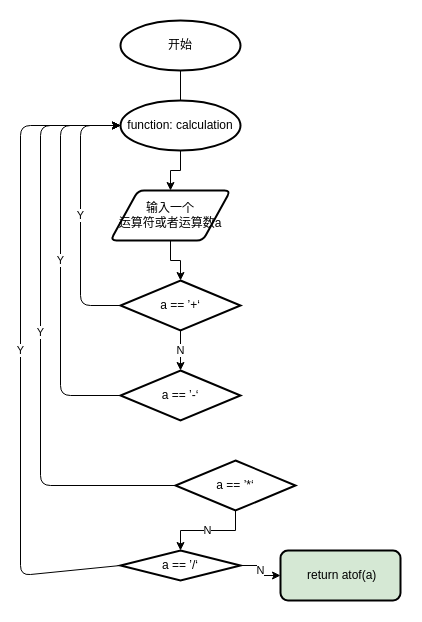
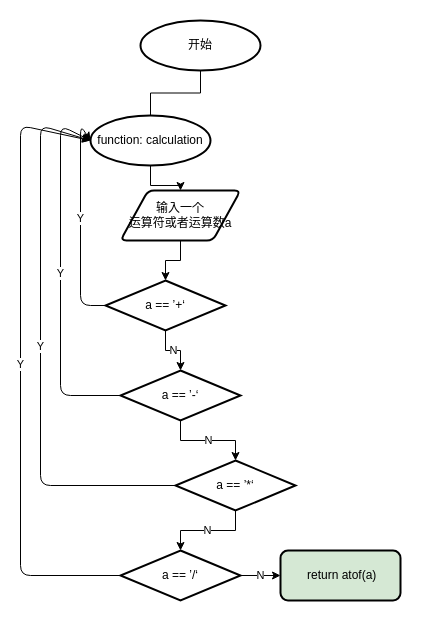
  <mxCell id="0" />
  <mxCell id="1" parent="0" />
  <mxCell id="2" value="" style="edgeStyle=orthogonalEdgeStyle;rounded=0;orthogonalLoop=1;jettySize=auto;html=1;endArrow=none;" edge="1" parent="1" source="3" target="20"><mxGeometry relative="1" as="geometry" /></mxCell>
- <mxCell id="3" value="开始" style="strokeWidth=2;html=1;shape=mxgraph.flowchart.start_1;whiteSpace=wrap;" vertex="1" parent="1"><mxGeometry x="120" y="20" width="120" height="50" as="geometry" /></mxCell>
+ <mxCell id="3" value="开始" style="strokeWidth=2;html=1;shape=mxgraph.flowchart.start_1;whiteSpace=wrap;" vertex="1" parent="1"><mxGeometry x="140" y="20" width="120" height="50" as="geometry" /></mxCell>
  <mxCell id="4" value="" style="edgeStyle=orthogonalEdgeStyle;rounded=0;orthogonalLoop=1;jettySize=auto;html=1;" edge="1" parent="1" source="5" target="7"><mxGeometry relative="1" as="geometry" /></mxCell>
- <mxCell id="5" value="输入一个&lt;br&gt;运算符或者运算数a" style="shape=parallelogram;html=1;strokeWidth=2;perimeter=parallelogramPerimeter;whiteSpace=wrap;rounded=1;arcSize=12;size=0.23;" vertex="1" parent="1"><mxGeometry x="110" y="190" width="120" height="50" as="geometry" /></mxCell>
+ <mxCell id="5" value="输入一个&lt;br&gt;运算符或者运算数a" style="shape=parallelogram;html=1;strokeWidth=2;perimeter=parallelogramPerimeter;whiteSpace=wrap;rounded=1;arcSize=12;size=0.23;" vertex="1" parent="1"><mxGeometry x="120" y="190" width="120" height="50" as="geometry" /></mxCell>
  <mxCell id="6" value="N" style="edgeStyle=orthogonalEdgeStyle;rounded=0;orthogonalLoop=1;jettySize=auto;html=1;" edge="1" parent="1" source="7" target="9"><mxGeometry relative="1" as="geometry" /></mxCell>
- <mxCell id="7" value="a == ’+‘" style="strokeWidth=2;html=1;shape=mxgraph.flowchart.decision;whiteSpace=wrap;" vertex="1" parent="1"><mxGeometry x="120" y="280" width="120" height="50" as="geometry" /></mxCell>
+ <mxCell id="7" value="a == ’+‘" style="strokeWidth=2;html=1;shape=mxgraph.flowchart.decision;whiteSpace=wrap;" vertex="1" parent="1"><mxGeometry x="105" y="280" width="120" height="50" as="geometry" /></mxCell>
+ <mxCell id="8" value="N" style="edgeStyle=orthogonalEdgeStyle;rounded=0;orthogonalLoop=1;jettySize=auto;html=1;" edge="1" parent="1" source="9" target="11"><mxGeometry relative="1" as="geometry" /></mxCell>
  <mxCell id="9" value="a == ’-‘" style="strokeWidth=2;html=1;shape=mxgraph.flowchart.decision;whiteSpace=wrap;" vertex="1" parent="1"><mxGeometry x="120" y="370" width="120" height="50" as="geometry" /></mxCell>
  <mxCell id="10" value="N" style="edgeStyle=orthogonalEdgeStyle;rounded=0;orthogonalLoop=1;jettySize=auto;html=1;" edge="1" parent="1" source="11" target="13"><mxGeometry relative="1" as="geometry" /></mxCell>
  <mxCell id="11" value="a == ’*‘" style="strokeWidth=2;html=1;shape=mxgraph.flowchart.decision;whiteSpace=wrap;" vertex="1" parent="1"><mxGeometry x="175" y="460" width="120" height="50" as="geometry" /></mxCell>
  <mxCell id="12" value="N" style="edgeStyle=orthogonalEdgeStyle;rounded=0;orthogonalLoop=1;jettySize=auto;html=1;" edge="1" parent="1" source="13" target="14"><mxGeometry relative="1" as="geometry" /></mxCell>
- <mxCell id="13" value="a == ’/‘" style="strokeWidth=2;html=1;shape=mxgraph.flowchart.decision;whiteSpace=wrap;" vertex="1" parent="1"><mxGeometry x="120" y="550" width="120" height="30" as="geometry" /></mxCell>
+ <mxCell id="13" value="a == ’/‘" style="strokeWidth=2;html=1;shape=mxgraph.flowchart.decision;whiteSpace=wrap;" vertex="1" parent="1"><mxGeometry x="120" y="550" width="120" height="50" as="geometry" /></mxCell>
  <mxCell id="14" value="&amp;nbsp;return atof(a)" style="rounded=1;whiteSpace=wrap;html=1;strokeWidth=2;fillColor=#d5e8d4;" vertex="1" parent="1"><mxGeometry x="280" y="550" width="120" height="50" as="geometry" /></mxCell>
  <mxCell id="15" value="Y" style="endArrow=classic;html=1;exitX=0;exitY=0.5;exitDx=0;exitDy=0;exitPerimeter=0;entryX=0;entryY=0.5;entryDx=0;entryDy=0;entryPerimeter=0;" edge="1" parent="1" source="13" target="20"><mxGeometry width="50" height="50" relative="1" as="geometry"><mxPoint x="120" y="570" as="sourcePoint" /><mxPoint x="20" y="540" as="targetPoint" /><Array as="points"><mxPoint x="20" y="575" /><mxPoint x="20" y="125" /></Array></mxGeometry></mxCell>
  <mxCell id="16" value="Y" style="endArrow=classic;html=1;exitX=0;exitY=0.5;exitDx=0;exitDy=0;exitPerimeter=0;entryX=0;entryY=0.5;entryDx=0;entryDy=0;entryPerimeter=0;" edge="1" parent="1" source="11" target="20"><mxGeometry width="50" height="50" relative="1" as="geometry"><mxPoint x="280" y="460" as="sourcePoint" /><mxPoint x="330" y="410" as="targetPoint" /><Array as="points"><mxPoint x="40" y="485" /><mxPoint x="40" y="125" /></Array></mxGeometry></mxCell>
  <mxCell id="17" value="Y" style="endArrow=classic;html=1;exitX=0;exitY=0.5;exitDx=0;exitDy=0;exitPerimeter=0;entryX=0;entryY=0.5;entryDx=0;entryDy=0;entryPerimeter=0;" edge="1" parent="1" source="9" target="20"><mxGeometry width="50" height="50" relative="1" as="geometry"><mxPoint x="280" y="460" as="sourcePoint" /><mxPoint x="120" y="130" as="targetPoint" /><Array as="points"><mxPoint x="60" y="395" /><mxPoint x="60" y="125" /></Array></mxGeometry></mxCell>
  <mxCell id="18" value="Y" style="endArrow=classic;html=1;exitX=0;exitY=0.5;exitDx=0;exitDy=0;exitPerimeter=0;entryX=0;entryY=0.5;entryDx=0;entryDy=0;entryPerimeter=0;" edge="1" parent="1" source="7" target="20"><mxGeometry width="50" height="50" relative="1" as="geometry"><mxPoint x="280" y="460" as="sourcePoint" /><mxPoint x="120" y="160" as="targetPoint" /><Array as="points"><mxPoint x="80" y="305" /><mxPoint x="80" y="125" /></Array></mxGeometry></mxCell>
  <mxCell id="19" value="" style="edgeStyle=orthogonalEdgeStyle;rounded=0;orthogonalLoop=1;jettySize=auto;html=1;" edge="1" parent="1" source="20" target="5"><mxGeometry relative="1" as="geometry" /></mxCell>
- <mxCell id="20" value="function: calculation" style="strokeWidth=2;html=1;shape=mxgraph.flowchart.start_1;whiteSpace=wrap;" vertex="1" parent="1"><mxGeometry x="120" y="100" width="120" height="50" as="geometry" /></mxCell>
+ <mxCell id="20" value="function: calculation" style="strokeWidth=2;html=1;shape=mxgraph.flowchart.start_1;whiteSpace=wrap;" vertex="1" parent="1"><mxGeometry x="90" y="115" width="120" height="50" as="geometry" /></mxCell>
